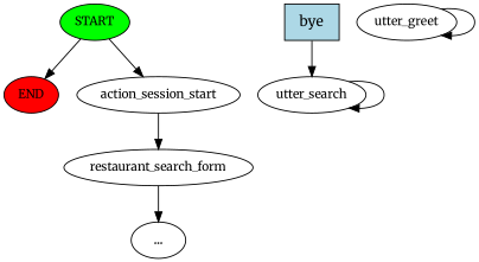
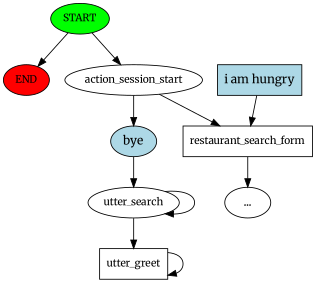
  digraph {
    fontname=Merriweather
    node [fontname=Merriweather fontsize=12]
    edge [fontname=Merriweather]
    n1 [fillcolor=green label=START style=filled]
    n2 [fillcolor=red label=END style=filled]
    n3 [label=action_session_start]
-   n4 [fillcolor=lightblue label=bye shape=rect style=filled fontsize=""]
-   n5 [label=restaurant_search_form]
+   n4 [fillcolor=lightblue label=bye shape=ellipse style=filled fontsize=""]
+   n5 [label=restaurant_search_form shape=box]
+   n6 [fillcolor=lightblue label="i am hungry" shape=rect style=filled fontsize=""]
    n7 [label=utter_search]
    n8 [label="..." fontsize=""]
-   n9 [label=utter_greet]
+   n9 [label=utter_greet shape=box]
    n1 -> n2
    n1 -> n3
+   n3 -> n4
    n3 -> n5
    n4 -> n7
    n5 -> n8
+   n6 -> n5
    n7 -> n7
+   n7 -> n9
    n9 -> n9
  }
